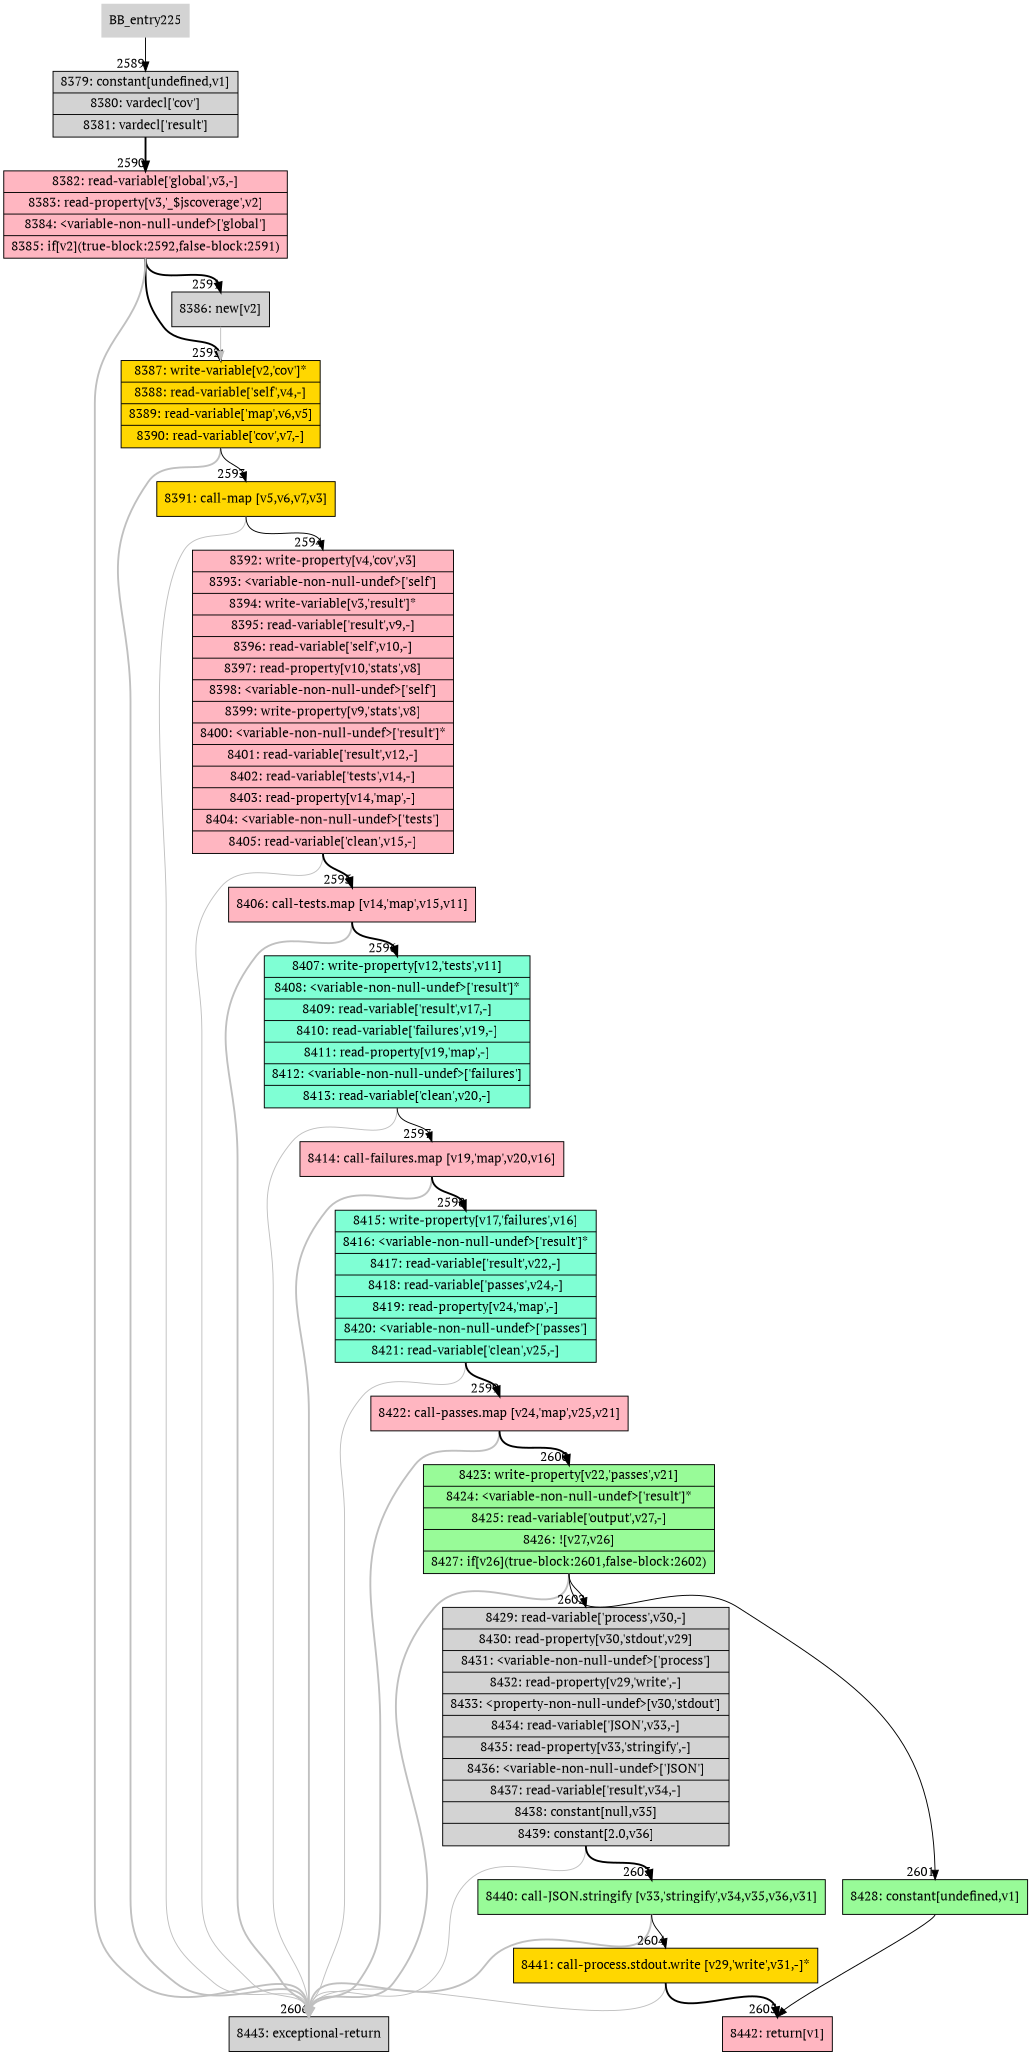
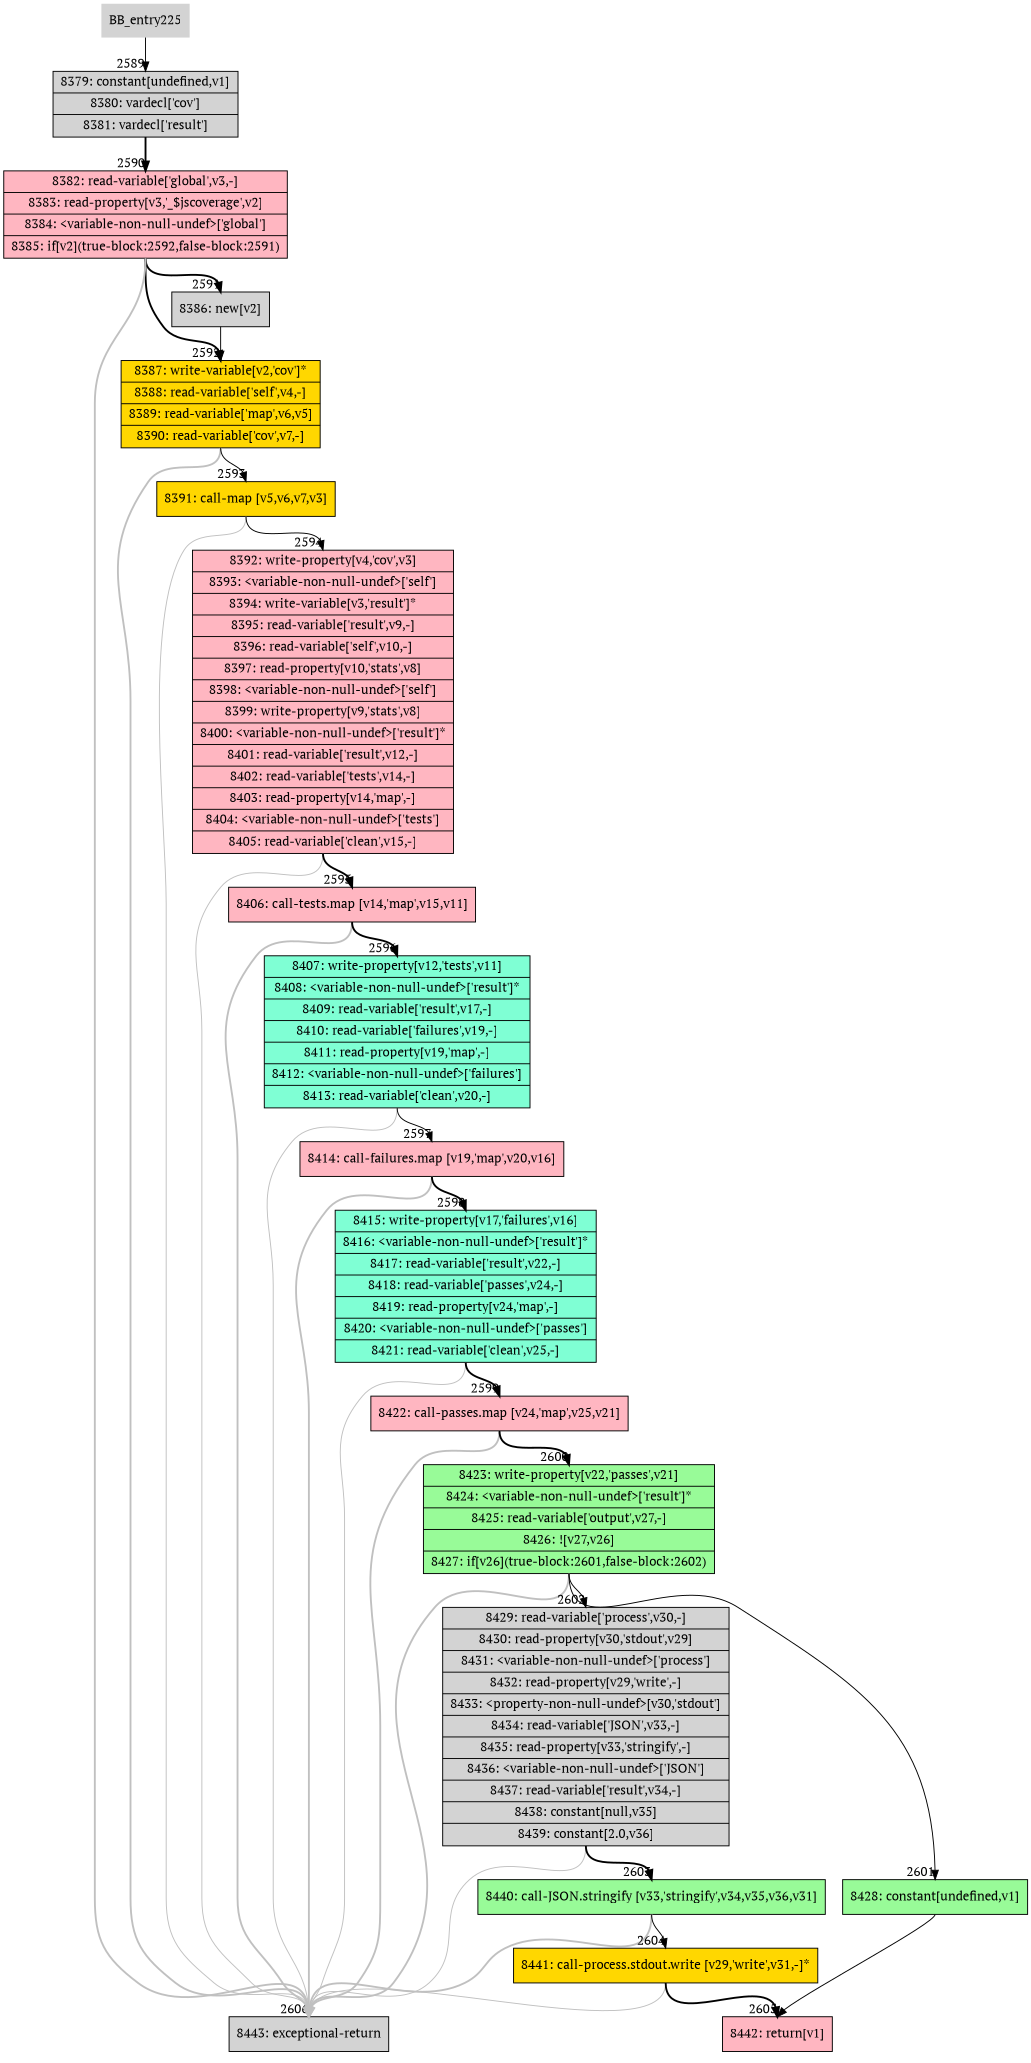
  digraph {
    fontname="PT Serif"
    rankdir=TD
    node [fillcolor=lightpink fontname="PT Serif" shape=record style=filled]
    edge [fontname="PT Serif" headport=n style=bold tailport=s]
    BB_entry225 [fillcolor=lightgrey shape=none]
    n2 [fillcolor=lightgrey label="{8379: constant[undefined,v1]|8380: vardecl['cov']|8381: vardecl['result']}"]
    n3 [label="{8382: read-variable['global',v3,-]|8383: read-property[v3,'_$jscoverage',v2]|8384: \<variable-non-null-undef\>['global']|8385: if[v2](true-block:2592,false-block:2591)}"]
    n4 [fillcolor=gold label="{8387: write-variable[v2,'cov']*|8388: read-variable['self',v4,-]|8389: read-variable['map',v6,v5]|8390: read-variable['cov',v7,-]}"]
    n5 [fillcolor=lightgrey label="{8386: new[v2]}"]
    n6 [fillcolor=lightgrey label="{8443: exceptional-return}"]
    n7 [fillcolor=gold label="{8391: call-map [v5,v6,v7,v3]}"]
    n8 [label="{8392: write-property[v4,'cov',v3]|8393: \<variable-non-null-undef\>['self']|8394: write-variable[v3,'result']*|8395: read-variable['result',v9,-]|8396: read-variable['self',v10,-]|8397: read-property[v10,'stats',v8]|8398: \<variable-non-null-undef\>['self']|8399: write-property[v9,'stats',v8]|8400: \<variable-non-null-undef\>['result']*|8401: read-variable['result',v12,-]|8402: read-variable['tests',v14,-]|8403: read-property[v14,'map',-]|8404: \<variable-non-null-undef\>['tests']|8405: read-variable['clean',v15,-]}"]
    n9 [label="{8406: call-tests.map [v14,'map',v15,v11]}"]
    n10 [fillcolor=aquamarine label="{8407: write-property[v12,'tests',v11]|8408: \<variable-non-null-undef\>['result']*|8409: read-variable['result',v17,-]|8410: read-variable['failures',v19,-]|8411: read-property[v19,'map',-]|8412: \<variable-non-null-undef\>['failures']|8413: read-variable['clean',v20,-]}"]
    n11 [label="{8414: call-failures.map [v19,'map',v20,v16]}"]
    n12 [fillcolor=aquamarine label="{8415: write-property[v17,'failures',v16]|8416: \<variable-non-null-undef\>['result']*|8417: read-variable['result',v22,-]|8418: read-variable['passes',v24,-]|8419: read-property[v24,'map',-]|8420: \<variable-non-null-undef\>['passes']|8421: read-variable['clean',v25,-]}"]
    n13 [label="{8422: call-passes.map [v24,'map',v25,v21]}"]
    n14 [fillcolor=palegreen label="{8423: write-property[v22,'passes',v21]|8424: \<variable-non-null-undef\>['result']*|8425: read-variable['output',v27,-]|8426: ![v27,v26]|8427: if[v26](true-block:2601,false-block:2602)}"]
    n15 [fillcolor=palegreen label="{8428: constant[undefined,v1]}"]
    n16 [fillcolor=lightgrey label="{8429: read-variable['process',v30,-]|8430: read-property[v30,'stdout',v29]|8431: \<variable-non-null-undef\>['process']|8432: read-property[v29,'write',-]|8433: \<property-non-null-undef\>[v30,'stdout']|8434: read-variable['JSON',v33,-]|8435: read-property[v33,'stringify',-]|8436: \<variable-non-null-undef\>['JSON']|8437: read-variable['result',v34,-]|8438: constant[null,v35]|8439: constant[2.0,v36]}"]
    n17 [label="{8442: return[v1]}"]
    n18 [fillcolor=palegreen label="{8440: call-JSON.stringify [v33,'stringify',v34,v35,v36,v31]}"]
    n19 [fillcolor=gold label="{8441: call-process.stdout.write [v29,'write',v31,-]*}"]
    BB_entry225 -> n2 [headlabel="    2589" style=solid]
    n2 -> n3 [headlabel="      2590"]
    n3 -> n4 [headlabel="      2592"]
    n3 -> n5 [headlabel="      2591"]
    n3 -> n6 [color=gray headlabel="      2606"]
    n4 -> n6 [color=gray]
    n4 -> n7 [headlabel="      2593" style=solid]
-   n5 -> n4 [style=solid color=gray]
+   n5 -> n4 [style=solid]
    n7 -> n6 [color=gray style=solid]
    n7 -> n8 [headlabel="      2594" style=solid]
    n8 -> n6 [color=gray style=solid]
    n8 -> n9 [headlabel="      2595"]
    n9 -> n6 [color=gray]
    n9 -> n10 [headlabel="      2596"]
    n10 -> n6 [color=gray style=solid]
    n10 -> n11 [headlabel="      2597" style=solid]
    n11 -> n6 [color=gray]
    n11 -> n12 [headlabel="      2598"]
    n12 -> n6 [color=gray style=solid]
    n12 -> n13 [headlabel="      2599"]
    n13 -> n6 [color=gray]
    n13 -> n14 [headlabel="      2600"]
    n14 -> n6 [color=gray]
    n14 -> n15 [headlabel="      2601" style=solid]
    n14 -> n16 [headlabel="      2602" style=solid]
    n15 -> n17 [headlabel="      2605" style=solid]
    n16 -> n6 [color=gray style=solid]
    n16 -> n18 [headlabel="      2603"]
    n18 -> n6 [color=gray]
    n18 -> n19 [headlabel="      2604" style=solid]
    n19 -> n6 [color=gray style=solid]
    n19 -> n17
  }
